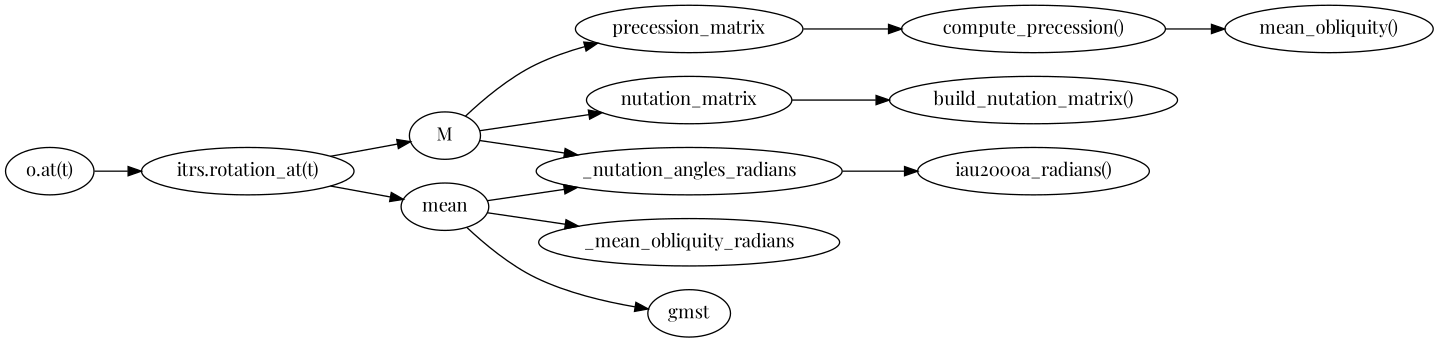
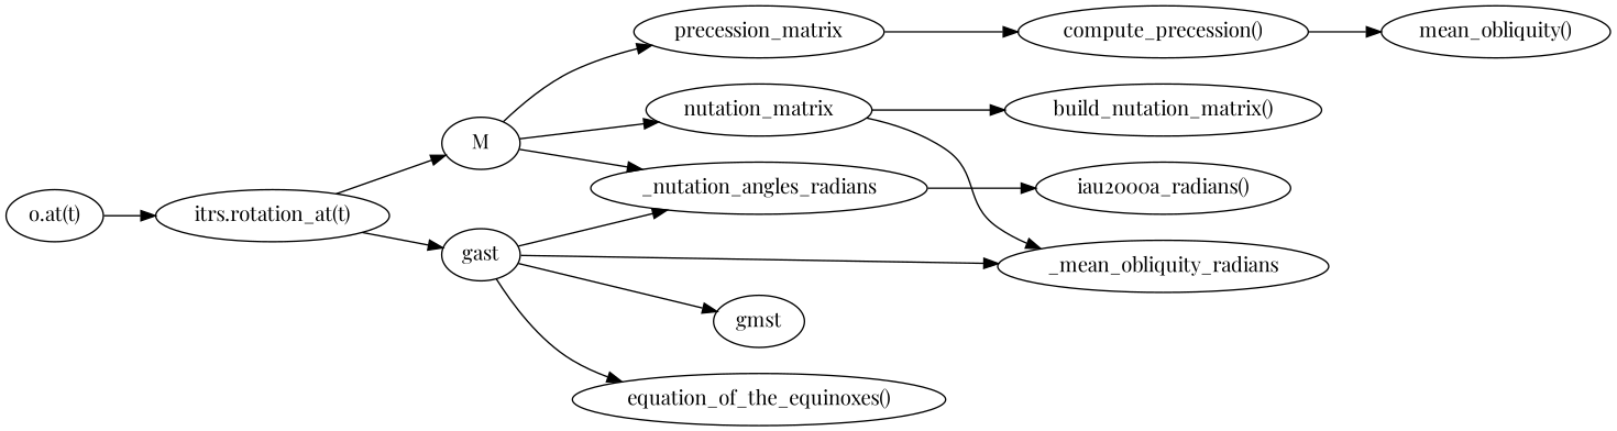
  digraph {
    fontname="Playfair Display"
    rankdir=LR
    node [fontname="Playfair Display"]
    edge [fontname="Playfair Display"]
    M
    precession_matrix
    nutation_matrix
    _nutation_angles_radians
    "compute_precession()"
    _mean_obliquity_radians
    "build_nutation_matrix()"
    "mean_obliquity()"
    "iau2000a_radians()"
    "o.at(t)"
    "itrs.rotation_at(t)"
-   gast [label=mean]
+   gast
+   "equation_of_the_equinoxes()"
    gmst
    M -> precession_matrix
    M -> nutation_matrix
    M -> _nutation_angles_radians
    precession_matrix -> "compute_precession()"
+   nutation_matrix -> _mean_obliquity_radians
    nutation_matrix -> "build_nutation_matrix()"
    _nutation_angles_radians -> "iau2000a_radians()"
    "compute_precession()" -> "mean_obliquity()"
    "o.at(t)" -> "itrs.rotation_at(t)"
    "itrs.rotation_at(t)" -> M
    "itrs.rotation_at(t)" -> gast
    gast -> _nutation_angles_radians
    gast -> _mean_obliquity_radians
+   gast -> "equation_of_the_equinoxes()"
    gast -> gmst
  }
